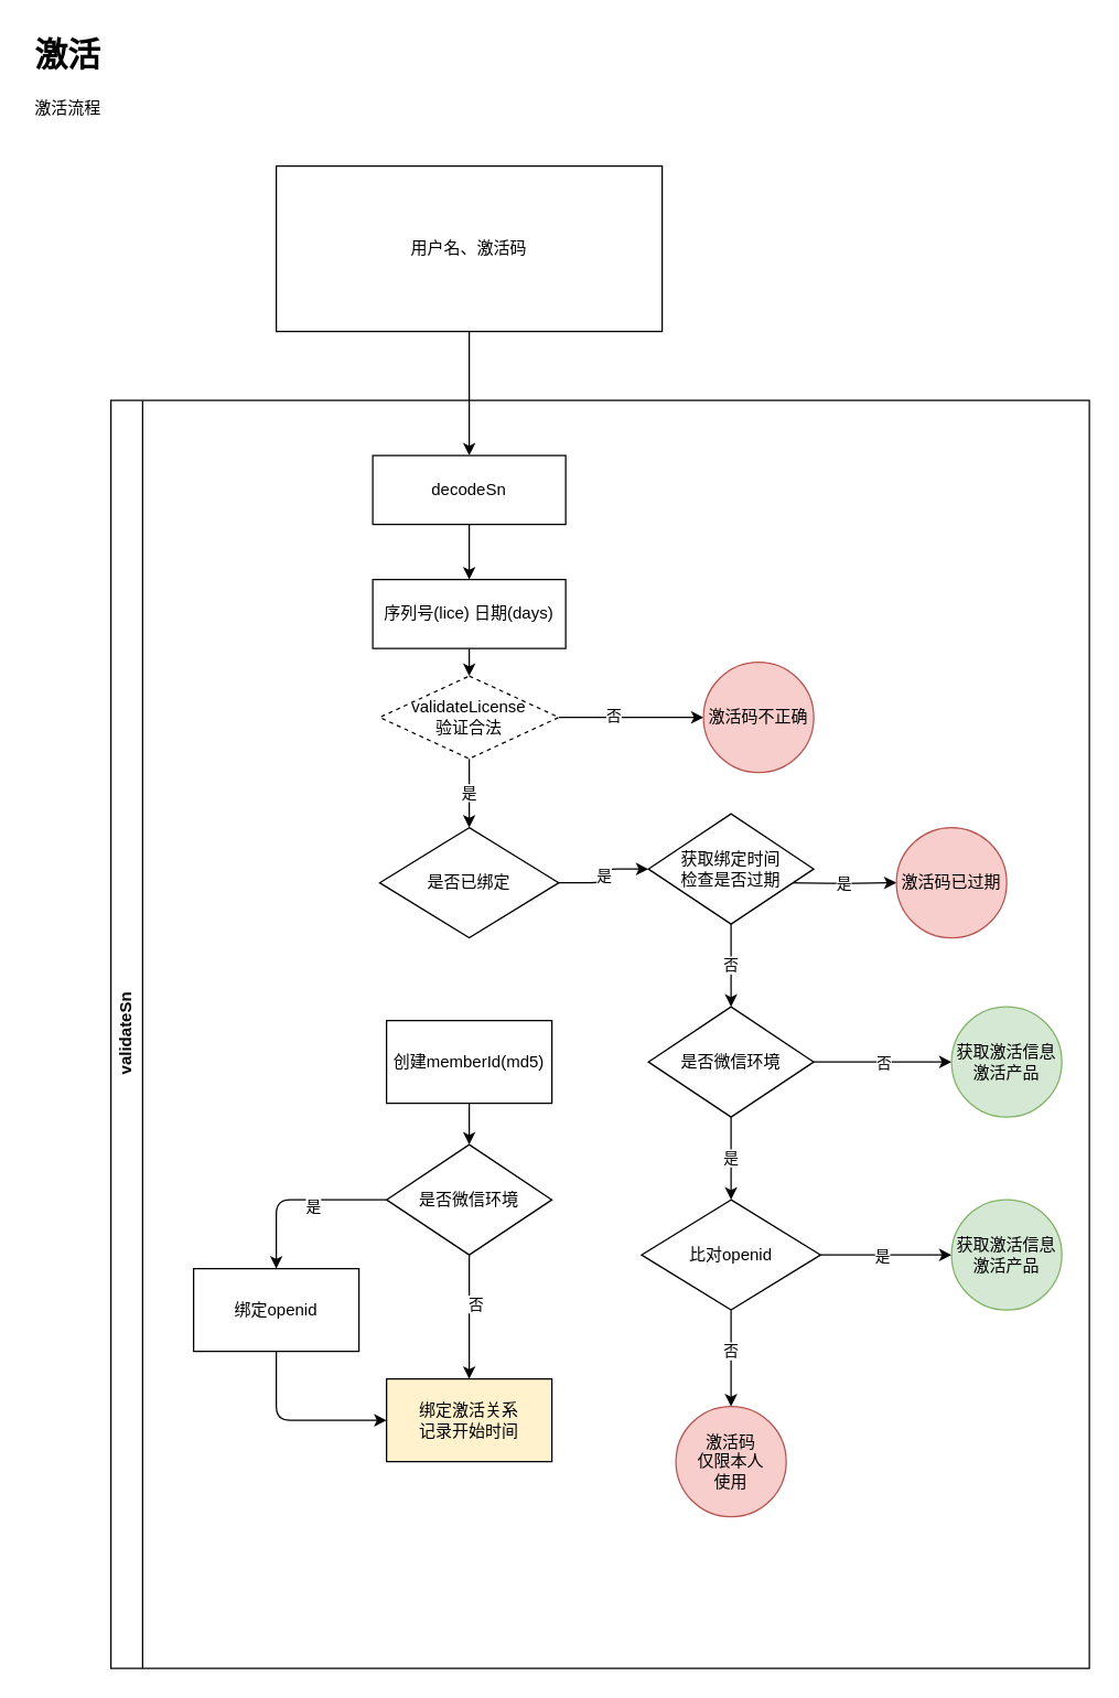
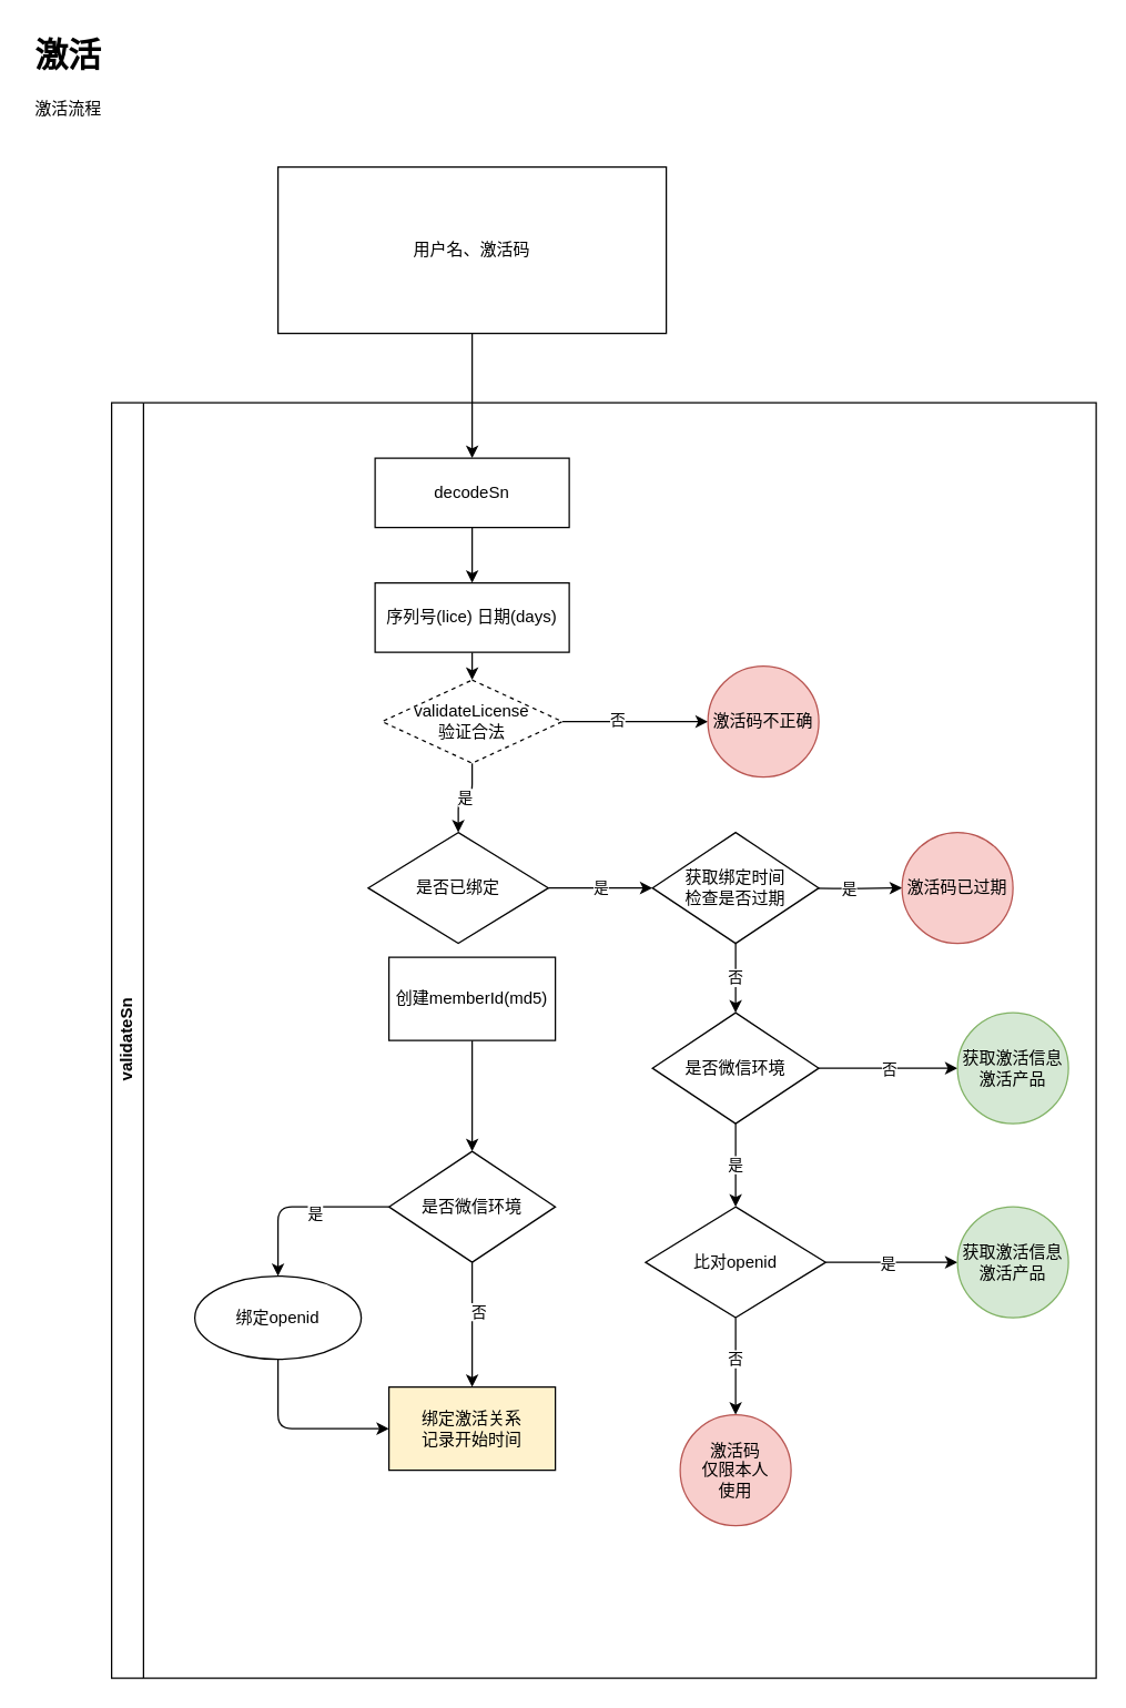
  <mxCell id="0" />
  <mxCell id="1" parent="0" />
  <mxCell id="2" value="&lt;h1&gt;激活&lt;/h1&gt;&lt;p&gt;激活流程&lt;/p&gt;" style="text;html=1;strokeColor=none;fillColor=none;spacing=5;spacingTop=-20;whiteSpace=wrap;overflow=hidden;rounded=0;" vertex="1" parent="1"><mxGeometry x="20" y="20" width="190" height="120" as="geometry" /></mxCell>
  <mxCell id="3" value="" style="edgeStyle=none;html=1;" edge="1" parent="1" source="4" target="7"><mxGeometry relative="1" as="geometry" /></mxCell>
  <mxCell id="4" value="用户名、激活码" style="rounded=0;whiteSpace=wrap;html=1;" vertex="1" parent="1"><mxGeometry x="200" y="120" width="280" height="120" as="geometry" /></mxCell>
  <mxCell id="5" value="validateSn" style="swimlane;horizontal=0;whiteSpace=wrap;html=1;" vertex="1" parent="1"><mxGeometry x="80" y="290" width="710" height="920" as="geometry"><mxRectangle x="100" y="300" width="40" height="90" as="alternateBounds" /></mxGeometry></mxCell>
  <mxCell id="6" style="edgeStyle=none;html=1;exitX=0.5;exitY=1;exitDx=0;exitDy=0;entryX=0.5;entryY=0;entryDx=0;entryDy=0;" edge="1" parent="5" source="7" target="9"><mxGeometry relative="1" as="geometry" /></mxCell>
  <mxCell id="7" value="decodeSn" style="rounded=0;whiteSpace=wrap;html=1;" vertex="1" parent="5"><mxGeometry x="190" y="40" width="140" height="50" as="geometry" /></mxCell>
  <mxCell id="8" value="" style="edgeStyle=none;html=1;" edge="1" parent="5" source="9" target="13"><mxGeometry relative="1" as="geometry" /></mxCell>
  <mxCell id="9" value="序列号(lice) 日期(days)" style="rounded=0;whiteSpace=wrap;html=1;" vertex="1" parent="5"><mxGeometry x="190" y="130" width="140" height="50" as="geometry" /></mxCell>
  <mxCell id="10" value="是" style="edgeStyle=orthogonalEdgeStyle;html=1;" edge="1" parent="5" source="13" target="15"><mxGeometry relative="1" as="geometry" /></mxCell>
  <mxCell id="11" value="" style="edgeStyle=orthogonalEdgeStyle;html=1;" edge="1" parent="5" source="13" target="21"><mxGeometry relative="1" as="geometry" /></mxCell>
  <mxCell id="12" value="否" style="edgeLabel;html=1;align=center;verticalAlign=middle;resizable=0;points=[];" vertex="1" connectable="0" parent="11"><mxGeometry x="-0.257" y="2" relative="1" as="geometry"><mxPoint as="offset" /></mxGeometry></mxCell>
  <mxCell id="13" value="validateLicense&lt;br&gt;验证合法" style="rhombus;whiteSpace=wrap;html=1;rounded=0;dashed=1;" vertex="1" parent="5"><mxGeometry x="195" y="200" width="130" height="60" as="geometry" /></mxCell>
  <mxCell id="14" value="是" style="edgeStyle=orthogonalEdgeStyle;html=1;entryX=0;entryY=0.5;entryDx=0;entryDy=0;" edge="1" parent="5" source="15" target="20"><mxGeometry relative="1" as="geometry"><mxPoint x="370" y="350" as="targetPoint" /></mxGeometry></mxCell>
- <mxCell id="15" value="是否已绑定" style="rhombus;whiteSpace=wrap;html=1;rounded=0;" vertex="1" parent="5"><mxGeometry x="195" y="310" width="130" height="80" as="geometry" /></mxCell>
+ <mxCell id="15" value="是否已绑定" style="rhombus;whiteSpace=wrap;html=1;rounded=0;" vertex="1" parent="5"><mxGeometry x="185" y="310" width="130" height="80" as="geometry" /></mxCell>
  <mxCell id="16" value="" style="edgeStyle=orthogonalEdgeStyle;html=1;" edge="1" parent="5" target="18"><mxGeometry relative="1" as="geometry"><mxPoint x="490" y="350" as="sourcePoint" /></mxGeometry></mxCell>
  <mxCell id="17" value="是" style="edgeLabel;html=1;align=center;verticalAlign=middle;resizable=0;points=[];" vertex="1" connectable="0" parent="16"><mxGeometry x="-0.14" y="-1" relative="1" as="geometry"><mxPoint x="7" y="-1" as="offset" /></mxGeometry></mxCell>
  <mxCell id="18" value="激活码已过期" style="ellipse;whiteSpace=wrap;html=1;rounded=0;fillColor=#f8cecc;strokeColor=#b85450;" vertex="1" parent="5"><mxGeometry x="570" y="310" width="80" height="80" as="geometry" /></mxCell>
  <mxCell id="19" value="否" style="edgeStyle=orthogonalEdgeStyle;html=1;" edge="1" parent="5" source="20" target="24"><mxGeometry relative="1" as="geometry" /></mxCell>
- <mxCell id="20" value="获取绑定时间&lt;br&gt;检查是否过期" style="rhombus;whiteSpace=wrap;html=1;" vertex="1" parent="5"><mxGeometry x="390" y="300" width="120" height="80" as="geometry" /></mxCell>
+ <mxCell id="20" value="获取绑定时间&lt;br&gt;检查是否过期" style="rhombus;whiteSpace=wrap;html=1;" vertex="1" parent="5"><mxGeometry x="390" y="310" width="120" height="80" as="geometry" /></mxCell>
  <mxCell id="21" value="激活码不正确" style="ellipse;whiteSpace=wrap;html=1;rounded=0;fillColor=#f8cecc;strokeColor=#b85450;" vertex="1" parent="5"><mxGeometry x="430" y="190" width="80" height="80" as="geometry" /></mxCell>
  <mxCell id="22" value="" style="edgeStyle=orthogonalEdgeStyle;html=1;" edge="1" parent="5" source="24" target="31"><mxGeometry relative="1" as="geometry" /></mxCell>
  <mxCell id="23" value="否" style="edgeLabel;html=1;align=center;verticalAlign=middle;resizable=0;points=[];" vertex="1" connectable="0" parent="22"><mxGeometry x="-0.027" relative="1" as="geometry"><mxPoint x="1" as="offset" /></mxGeometry></mxCell>
  <mxCell id="24" value="是否微信环境" style="rhombus;whiteSpace=wrap;html=1;" vertex="1" parent="5"><mxGeometry x="390" y="440" width="120" height="80" as="geometry" /></mxCell>
  <mxCell id="25" value="" style="edgeStyle=orthogonalEdgeStyle;html=1;" edge="1" parent="5" source="29" target="32"><mxGeometry relative="1" as="geometry" /></mxCell>
  <mxCell id="26" value="是" style="edgeLabel;html=1;align=center;verticalAlign=middle;resizable=0;points=[];" vertex="1" connectable="0" parent="25"><mxGeometry x="-0.081" relative="1" as="geometry"><mxPoint as="offset" /></mxGeometry></mxCell>
  <mxCell id="27" value="" style="edgeStyle=orthogonalEdgeStyle;html=1;" edge="1" parent="5" source="29" target="33"><mxGeometry relative="1" as="geometry" /></mxCell>
  <mxCell id="28" value="否" style="edgeLabel;html=1;align=center;verticalAlign=middle;resizable=0;points=[];" vertex="1" connectable="0" parent="27"><mxGeometry x="-0.162" y="-1" relative="1" as="geometry"><mxPoint as="offset" /></mxGeometry></mxCell>
  <mxCell id="29" value="比对openid" style="rhombus;whiteSpace=wrap;html=1;" vertex="1" parent="5"><mxGeometry x="385" y="580" width="130" height="80" as="geometry" /></mxCell>
  <mxCell id="30" value="是" style="edgeStyle=orthogonalEdgeStyle;html=1;" edge="1" parent="5" source="24" target="29"><mxGeometry relative="1" as="geometry" /></mxCell>
  <mxCell id="31" value="获取激活信息&lt;br&gt;激活产品" style="ellipse;whiteSpace=wrap;html=1;fillColor=#d5e8d4;strokeColor=#82b366;" vertex="1" parent="5"><mxGeometry x="610" y="440" width="80" height="80" as="geometry" /></mxCell>
  <mxCell id="32" value="获取激活信息&lt;br style=&quot;border-color: var(--border-color);&quot;&gt;激活产品" style="ellipse;whiteSpace=wrap;html=1;fillColor=#d5e8d4;strokeColor=#82b366;" vertex="1" parent="5"><mxGeometry x="610" y="580" width="80" height="80" as="geometry" /></mxCell>
  <mxCell id="33" value="激活码&lt;br&gt;仅限本人&lt;br&gt;使用" style="ellipse;whiteSpace=wrap;html=1;fillColor=#f8cecc;strokeColor=#b85450;" vertex="1" parent="5"><mxGeometry x="410" y="730" width="80" height="80" as="geometry" /></mxCell>
  <mxCell id="34" value="" style="edgeStyle=orthogonalEdgeStyle;html=1;" edge="1" parent="5" source="35" target="40"><mxGeometry relative="1" as="geometry" /></mxCell>
- <mxCell id="35" value="创建memberId(md5)" style="whiteSpace=wrap;html=1;rounded=0;" vertex="1" parent="5"><mxGeometry x="200" y="450" width="120" height="60" as="geometry" /></mxCell>
+ <mxCell id="35" value="创建memberId(md5)" style="whiteSpace=wrap;html=1;rounded=0;" vertex="1" parent="5"><mxGeometry x="200" y="400" width="120" height="60" as="geometry" /></mxCell>
  <mxCell id="36" value="" style="edgeStyle=orthogonalEdgeStyle;html=1;" edge="1" parent="5" source="40" target="42"><mxGeometry relative="1" as="geometry" /></mxCell>
  <mxCell id="37" value="是" style="edgeLabel;html=1;align=center;verticalAlign=middle;resizable=0;points=[];" vertex="1" connectable="0" parent="36"><mxGeometry x="-0.17" y="4" relative="1" as="geometry"><mxPoint as="offset" /></mxGeometry></mxCell>
  <mxCell id="38" value="" style="edgeStyle=orthogonalEdgeStyle;html=1;" edge="1" parent="5" source="40" target="43"><mxGeometry relative="1" as="geometry" /></mxCell>
  <mxCell id="39" value="否" style="edgeLabel;html=1;align=center;verticalAlign=middle;resizable=0;points=[];" vertex="1" connectable="0" parent="38"><mxGeometry x="-0.23" y="4" relative="1" as="geometry"><mxPoint as="offset" /></mxGeometry></mxCell>
  <mxCell id="40" value="是否微信环境" style="rhombus;whiteSpace=wrap;html=1;rounded=0;" vertex="1" parent="5"><mxGeometry x="200" y="540" width="120" height="80" as="geometry" /></mxCell>
  <mxCell id="41" style="edgeStyle=orthogonalEdgeStyle;html=1;exitX=0.5;exitY=1;exitDx=0;exitDy=0;entryX=0;entryY=0.5;entryDx=0;entryDy=0;" edge="1" parent="5" source="42" target="43"><mxGeometry relative="1" as="geometry" /></mxCell>
- <mxCell id="42" value="绑定openid" style="whiteSpace=wrap;html=1;rounded=0;" vertex="1" parent="5"><mxGeometry x="60" y="630" width="120" height="60" as="geometry" /></mxCell>
+ <mxCell id="42" value="绑定openid" style="ellipse;whiteSpace=wrap;html=1;" vertex="1" parent="5"><mxGeometry x="60" y="630" width="120" height="60" as="geometry" /></mxCell>
  <mxCell id="43" value="绑定激活关系&lt;br&gt;记录开始时间" style="whiteSpace=wrap;html=1;rounded=0;fillColor=#fff2cc;" vertex="1" parent="5"><mxGeometry x="200" y="710" width="120" height="60" as="geometry" /></mxCell>
